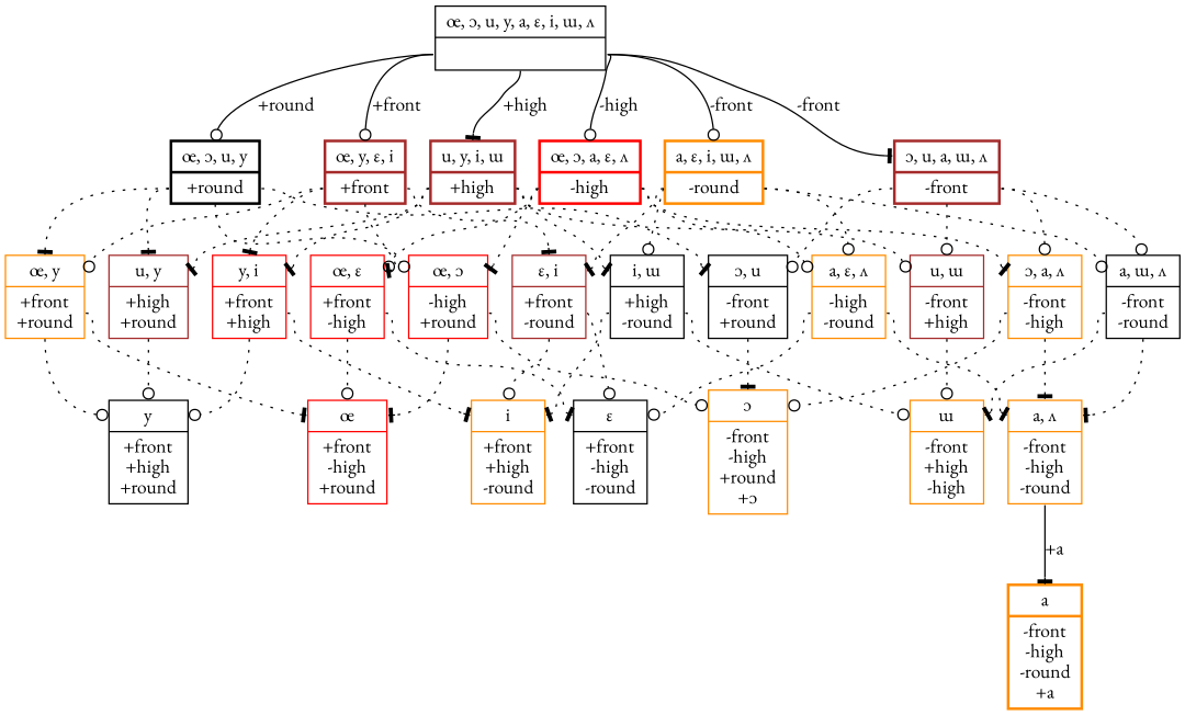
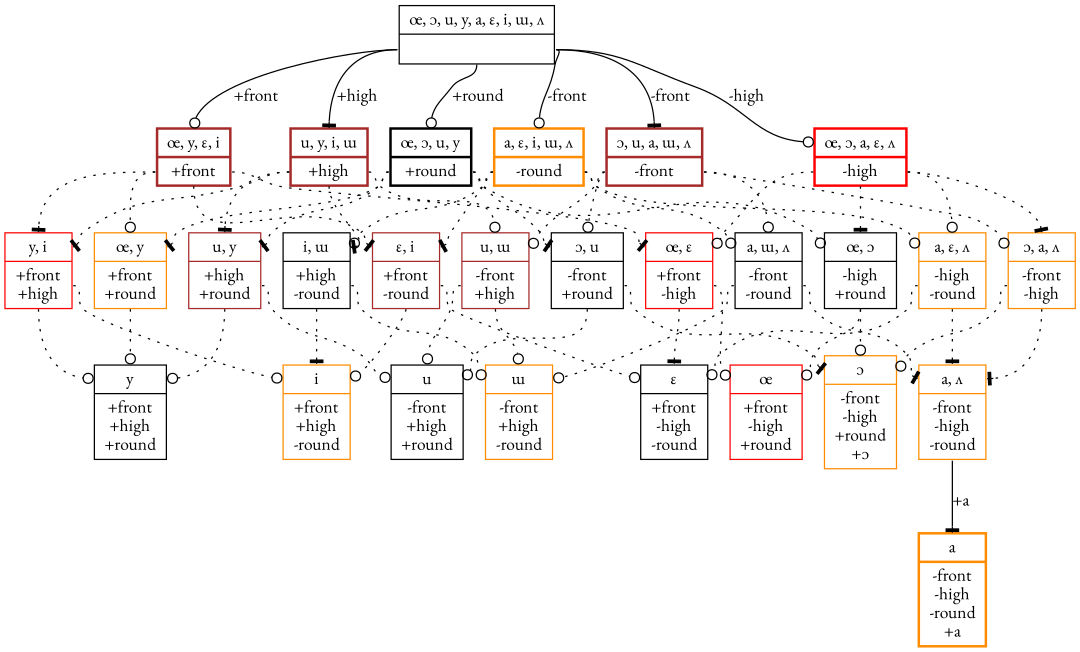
  digraph {
    fontname="EB Garamond"
    node [color=darkorange fontname="EB Garamond" shape=record]
    edge [arrowhead=odot fontname="EB Garamond" headport=segs style=dotted tailport=feats]
    n1 [color=brown label="{<segs> œ, y, ɛ, i|<feats> +front}" style=bold]
    n2 [color=brown label="{<segs> ɔ, u, a, ɯ, ʌ|<feats> -front}" style=bold]
    n3 [color=brown label="{<segs> u, y, i, ɯ|<feats> +high}" style=bold]
    n4 [color=red label="{<segs> œ, ɔ, a, ɛ, ʌ|<feats> -high}" style=bold]
    n5 [color=black label="{<segs> œ, ɔ, u, y|<feats> +round}" style=bold]
    n6 [label="{<segs> a, ɛ, i, ɯ, ʌ|<feats> -round}" style=bold]
    n7 [color=black label="{<segs> y|<feats> +front\n+high\n+round}"]
    n8 [color=black label="{<segs> ɛ|<feats> +front\n-high\n-round}"]
-   n9 [label="{<segs> ɯ|<feats> -front\n+high\n-high}"]
+   n9 [label="{<segs> ɯ|<feats> -front\n+high\n-round}"]
    n10 [color=red label="{<segs> œ|<feats> +front\n-high\n+round}"]
    n11 [label="{<segs> i|<feats> +front\n+high\n-round}"]
+   n12 [color=black label="{<segs> u|<feats> -front\n+high\n+round}"]
    n13 [label="{<segs> ɔ|<feats> -front\n-high\n+round\n+ɔ}"]
    n14 [label="{<segs> a, ʌ|<feats> -front\n-high\n-round}"]
    n15 [color=red label="{<segs> y, i|<feats> +front\n+high}"]
    n16 [color=red label="{<segs> œ, ɛ|<feats> +front\n-high}"]
    n17 [label="{<segs> œ, y|<feats> +front\n+round}"]
    n18 [color=brown label="{<segs> ɛ, i|<feats> +front\n-round}"]
    n19 [color=brown label="{<segs> u, ɯ|<feats> -front\n+high}"]
    n20 [label="{<segs> ɔ, a, ʌ|<feats> -front\n-high}"]
    n21 [color=black label="{<segs> ɔ, u|<feats> -front\n+round}"]
    n22 [color=black label="{<segs> a, ɯ, ʌ|<feats> -front\n-round}"]
    n23 [color=brown label="{<segs> u, y|<feats> +high\n+round}"]
    n24 [color=black label="{<segs> i, ɯ|<feats> +high\n-round}"]
-   n25 [color=red label="{<segs> œ, ɔ|<feats> -high\n+round}"]
+   n25 [color=black label="{<segs> œ, ɔ|<feats> -high\n+round}"]
    n26 [label="{<segs> a, ɛ, ʌ|<feats> -high\n-round}"]
    n27 [label="{<segs> a|<feats> -front\n-high\n-round\n+a}" style=bold]
    n28 [color=black label="{<segs> œ, ɔ, u, y, a, ɛ, i, ɯ, ʌ|<feats> \n}"]
    subgraph sub_1 {
      rank=same
      n1
      n2
      n3
      n4
      n5
      n6
    }
    subgraph sub_2 {
      rank=same
      n7
      n8
      n9
      n10
      n11
+     n12
      n13
      n14
    }
    n1 -> n15 [arrowhead=tee]
    n1 -> n16 [arrowhead=tee]
    n1 -> n17
    n1 -> n18 [arrowhead=tee]
    n2 -> n19
    n2 -> n20
    n2 -> n21
    n2 -> n22
    n3 -> n15 [arrowhead=tee]
    n3 -> n19
    n3 -> n23 [arrowhead=tee]
    n3 -> n24 [arrowhead=tee]
    n4 -> n16
    n4 -> n20 [arrowhead=tee]
    n4 -> n25 [arrowhead=tee]
    n4 -> n26
    n5 -> n17 [arrowhead=tee]
    n5 -> n21 [arrowhead=tee]
    n5 -> n23 [arrowhead=tee]
    n5 -> n25
    n6 -> n18 [arrowhead=tee]
    n6 -> n22
    n6 -> n24
    n6 -> n26
    n14 -> n27 [arrowhead=tee label="+a" style=""]
    n15 -> n7
-   n15 -> n11 [arrowhead=tee]
+   n15 -> n11
    n16 -> n8 [arrowhead=tee]
    n16 -> n10
    n17 -> n7
-   n17 -> n10 [arrowhead=tee]
    n18 -> n8
    n18 -> n11
    n19 -> n9
+   n19 -> n12
    n20 -> n13
    n20 -> n14 [arrowhead=tee]
+   n21 -> n12
    n21 -> n13 [arrowhead=tee]
-   n22 -> n9 [arrowhead=tee]
+   n22 -> n9
    n22 -> n14 [arrowhead=tee]
    n23 -> n7
+   n23 -> n12
    n24 -> n9
    n24 -> n11 [arrowhead=tee]
-   n25 -> n10 [arrowhead=tee]
+   n25 -> n10
    n25 -> n13
    n26 -> n8
    n26 -> n14 [arrowhead=tee]
    n28 -> n1 [label="+front" style=""]
    n28 -> n2 [arrowhead=tee label="-front" style=""]
    n28 -> n3 [arrowhead=tee label="+high" style=""]
    n28 -> n4 [label="-high" style=""]
    n28 -> n5 [label="+round" style=""]
    n28 -> n6 [label="-front" style=""]
  }
